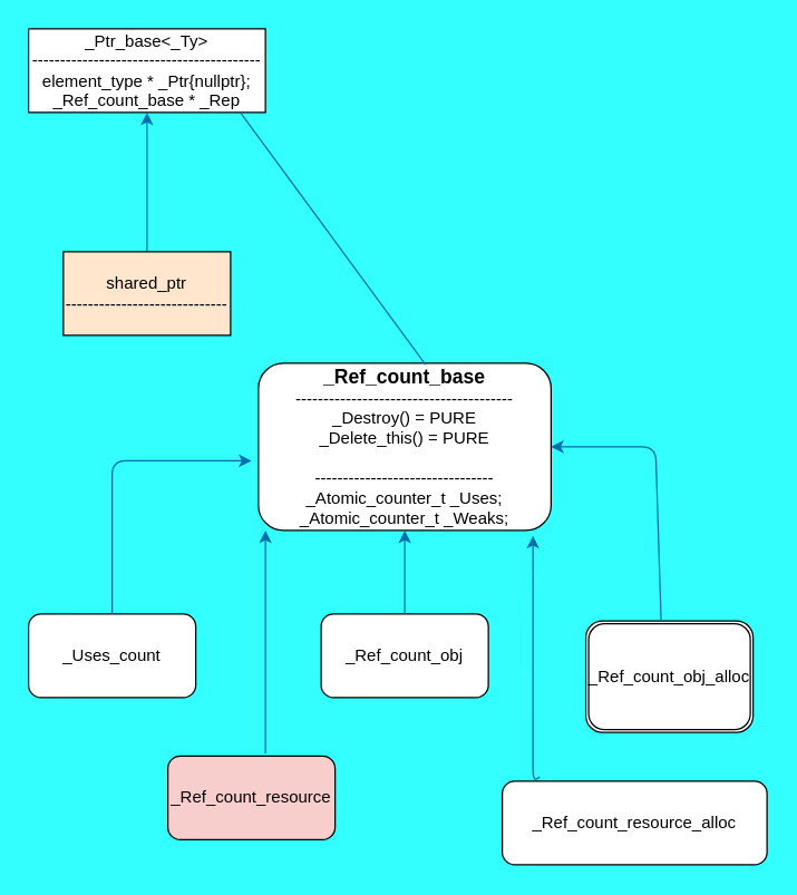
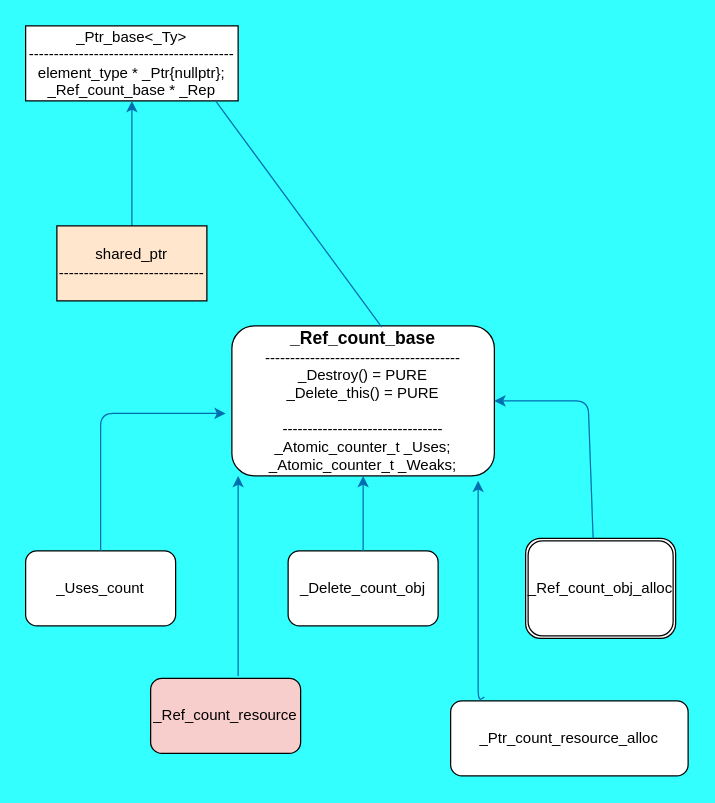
  <mxCell id="0" />
  <mxCell id="1" parent="0" />
  <mxCell id="2" value="_Ptr_base&amp;lt;_Ty&amp;gt;&lt;br&gt;-----------------------------------------&lt;br&gt;element_type * _Ptr{nullptr};&lt;br&gt;_Ref_count_base * _Rep" style="rounded=0;whiteSpace=wrap;html=1;" vertex="1" parent="1"><mxGeometry x="20" y="20" width="170" height="60" as="geometry" /></mxCell>
  <mxCell id="3" value="" style="edgeStyle=none;html=1;fillColor=#1ba1e2;strokeColor=#006EAF;" edge="1" parent="1" source="4" target="2"><mxGeometry relative="1" as="geometry" /></mxCell>
  <mxCell id="4" value="shared_ptr&lt;br&gt;-----------------------------" style="rounded=0;whiteSpace=wrap;html=1;fillColor=#ffe6cc;" vertex="1" parent="1"><mxGeometry x="45" y="180" width="120" height="60" as="geometry" /></mxCell>
  <mxCell id="5" value="&lt;b&gt;&lt;font style=&quot;font-size: 14px&quot;&gt;_Ref_count_base&lt;/font&gt;&lt;/b&gt;&lt;br&gt;---------------------------------------_Destroy() = PURE&lt;br&gt;_Delete_this() = PURE&lt;br&gt;&lt;br&gt;--------------------------------&lt;br&gt;&lt;div&gt;_Atomic_counter_t _Uses;&lt;/div&gt;&lt;div&gt;&lt;span&gt;&#09;&lt;/span&gt;_Atomic_counter_t _Weaks;&lt;/div&gt;" style="rounded=1;whiteSpace=wrap;html=1;" vertex="1" parent="1"><mxGeometry x="185" y="260" width="210" height="120" as="geometry" /></mxCell>
  <mxCell id="6" value="_Uses_count" style="rounded=1;whiteSpace=wrap;html=1;" vertex="1" parent="1"><mxGeometry x="20" y="440" width="120" height="60" as="geometry" /></mxCell>
  <mxCell id="7" value="_Ref_count_resource" style="rounded=1;whiteSpace=wrap;html=1;fillColor=#f8cecc;" vertex="1" parent="1"><mxGeometry x="120" y="542" width="120" height="60" as="geometry" /></mxCell>
  <mxCell id="8" style="edgeStyle=none;html=1;exitX=0.147;exitY=-0.05;exitDx=0;exitDy=0;entryX=0.943;entryY=1.033;entryDx=0;entryDy=0;entryPerimeter=0;fillColor=#1ba1e2;strokeColor=#006EAF;exitPerimeter=0;" edge="1" parent="1"><mxGeometry relative="1" as="geometry"><mxPoint x="386.93" y="557" as="sourcePoint" /><mxPoint x="382.03" y="383.96" as="targetPoint" /><Array as="points"><mxPoint x="382" y="560" /></Array></mxGeometry></mxCell>
- <mxCell id="9" value="_Ref_count_resource_alloc" style="rounded=1;whiteSpace=wrap;html=1;" vertex="1" parent="1"><mxGeometry x="360" y="560" width="190" height="60" as="geometry" /></mxCell>
- <mxCell id="10" value="_Ref_count_obj" style="rounded=1;whiteSpace=wrap;html=1;" vertex="1" parent="1"><mxGeometry x="230" y="440" width="120" height="60" as="geometry" /></mxCell>
- <mxCell id="11" value="_Ref_count_obj_alloc" style="shape=ext;double=1;rounded=1;whiteSpace=wrap;html=1;" vertex="1" parent="1"><mxGeometry x="420" y="445" width="120" height="80" as="geometry" /></mxCell>
+ <mxCell id="9" value="_Ptr_count_resource_alloc" style="rounded=1;whiteSpace=wrap;html=1;" vertex="1" parent="1"><mxGeometry x="360" y="560" width="190" height="60" as="geometry" /></mxCell>
+ <mxCell id="10" value="_Delete_count_obj" style="rounded=1;whiteSpace=wrap;html=1;" vertex="1" parent="1"><mxGeometry x="230" y="440" width="120" height="60" as="geometry" /></mxCell>
+ <mxCell id="11" value="_Ref_count_obj_alloc" style="shape=ext;double=1;rounded=1;whiteSpace=wrap;html=1;" vertex="1" parent="1"><mxGeometry x="420" y="430" width="120" height="80" as="geometry" /></mxCell>
  <mxCell id="12" value="" style="endArrow=none;html=1;fillColor=#1ba1e2;strokeColor=#006EAF;entryX=0.894;entryY=1;entryDx=0;entryDy=0;entryPerimeter=0;exitX=0.571;exitY=0.008;exitDx=0;exitDy=0;exitPerimeter=0;" edge="1" parent="1" source="5" target="2"><mxGeometry width="50" height="50" relative="1" as="geometry"><mxPoint x="300" y="250" as="sourcePoint" /><mxPoint x="250" y="270" as="targetPoint" /></mxGeometry></mxCell>
  <mxCell id="13" value="" style="endArrow=classic;html=1;exitX=0.5;exitY=0;exitDx=0;exitDy=0;fillColor=#1ba1e2;strokeColor=#006EAF;" edge="1" parent="1" source="6"><mxGeometry width="50" height="50" relative="1" as="geometry"><mxPoint x="200" y="320" as="sourcePoint" /><mxPoint x="180" y="330" as="targetPoint" /><Array as="points"><mxPoint x="80" y="330" /></Array></mxGeometry></mxCell>
  <mxCell id="14" value="" style="endArrow=classic;html=1;entryX=0.5;entryY=1;entryDx=0;entryDy=0;fillColor=#1ba1e2;strokeColor=#006EAF;" edge="1" parent="1" target="5"><mxGeometry width="50" height="50" relative="1" as="geometry"><mxPoint x="290" y="440" as="sourcePoint" /><mxPoint x="340" y="390" as="targetPoint" /></mxGeometry></mxCell>
  <mxCell id="15" value="" style="endArrow=classic;html=1;fillColor=#1ba1e2;strokeColor=#006EAF;" edge="1" parent="1"><mxGeometry width="50" height="50" relative="1" as="geometry"><mxPoint x="190" y="540" as="sourcePoint" /><mxPoint x="190" y="380" as="targetPoint" /></mxGeometry></mxCell>
  <mxCell id="16" value="" style="endArrow=classic;html=1;exitX=0.45;exitY=0;exitDx=0;exitDy=0;exitPerimeter=0;entryX=1;entryY=0.5;entryDx=0;entryDy=0;fillColor=#1ba1e2;strokeColor=#006EAF;" edge="1" parent="1" source="11" target="5"><mxGeometry width="50" height="50" relative="1" as="geometry"><mxPoint x="200" y="320" as="sourcePoint" /><mxPoint x="250" y="270" as="targetPoint" /><Array as="points"><mxPoint x="470" y="320" /></Array></mxGeometry></mxCell>
